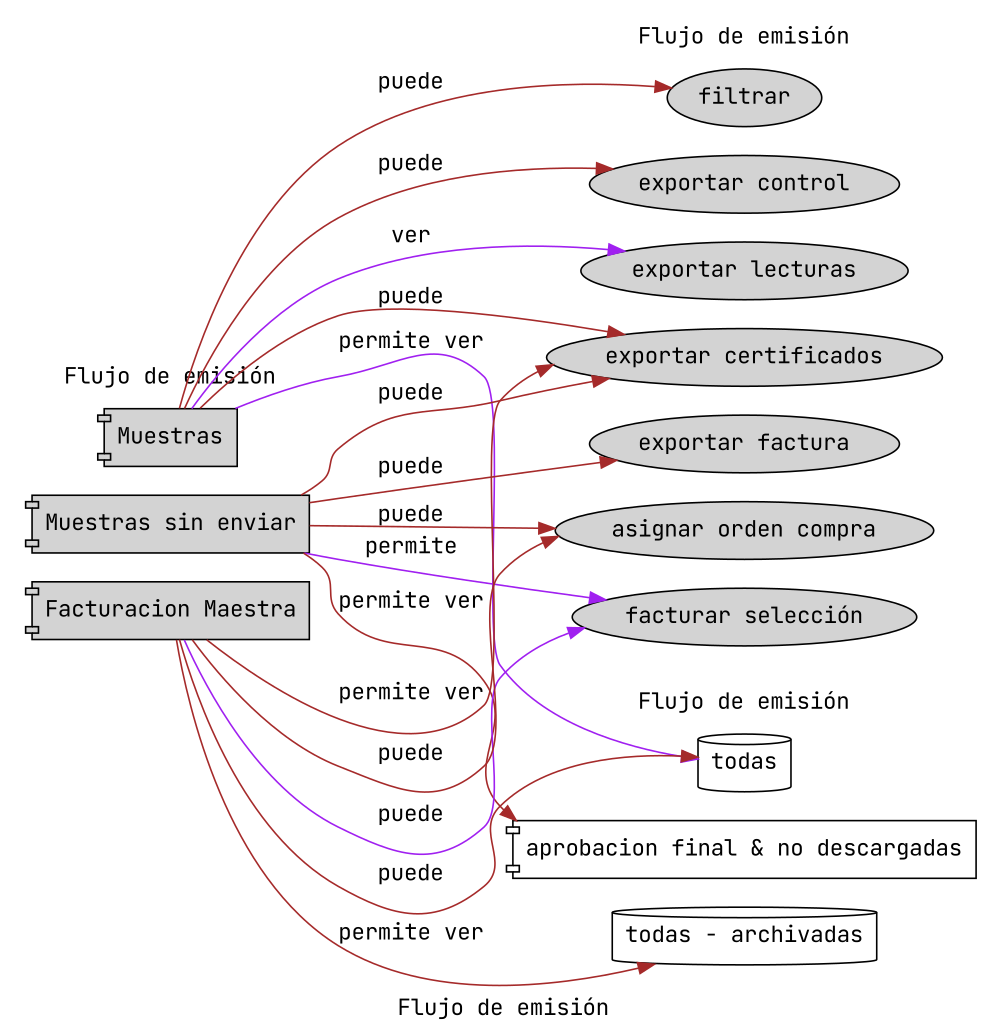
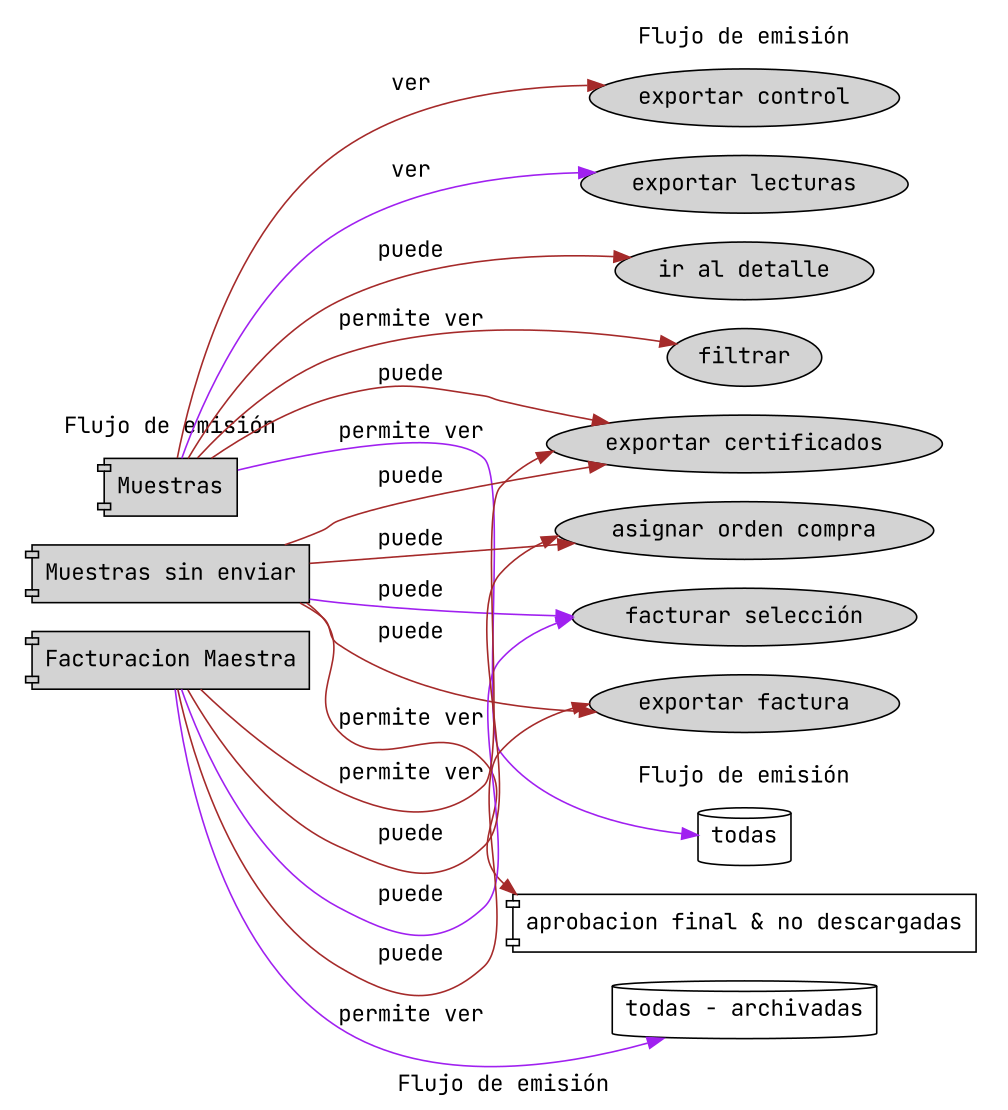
  digraph {
    bgcolor=white
    fontname="JetBrains Mono"
    label="Flujo de emisión"
    rankdir=LR
    node [bgcolor=white fontname="JetBrains Mono" style=filled]
    edge [color=brown fontname="JetBrains Mono"]
    n1 [label=Muestras shape=component]
    n2 [label="Muestras sin enviar" shape=component]
    n3 [label="Facturacion Maestra" shape=component]
    n4 [label="facturar selección"]
    n5 [label="asignar orden compra"]
    n6 [label=filtrar]
    n7 [label="exportar certificados"]
    n8 [label="exportar control"]
    n9 [label="exportar lecturas"]
    n10 [label="exportar factura"]
+   n11 [label="ir al detalle"]
    todas [shape=cylinder bgcolor="" style=""]
    n13 [label="todas - archivadas" shape=cylinder bgcolor="" style=""]
    n14 [label="aprobacion final & no descargadas" shape=component bgcolor="" style=""]
    subgraph cluster_1 {
      color=invis
      style=filled
      n1
      n2
      n3
    }
    subgraph cluster_2 {
      color=invis
      style=filled
      n4
      n5
      n6
      n7
      n8
      n9
      n10
+     n11
    }
    subgraph cluster_3 {
      color=invis
      todas
      n13
      n14
    }
-   n1 -> n6 [label=puede]
+   n1 -> n6 [label="permite ver"]
    n1 -> n7 [label=puede]
-   n1 -> n8 [label=puede]
+   n1 -> n8 [label=ver]
    n1 -> n9 [color=purple label=ver]
+   n1 -> n11 [label=puede]
    n1 -> todas [color=purple label="permite ver"]
-   n2 -> n4 [color=purple label=permite]
+   n2 -> n4 [color=purple label=puede]
    n2 -> n5 [label=puede]
    n2 -> n7 [label=puede]
    n2 -> n10 [label=puede]
    n2 -> n14 [label="permite ver"]
    n3 -> n4 [color=purple label=puede]
    n3 -> n5 [label=puede]
    n3 -> n7 [label="permite ver"]
-   n3 -> todas [label=puede]
-   n3 -> n13 [label="permite ver"]
+   n3 -> n10 [label=puede]
+   n3 -> n13 [color=purple label="permite ver"]
  }
